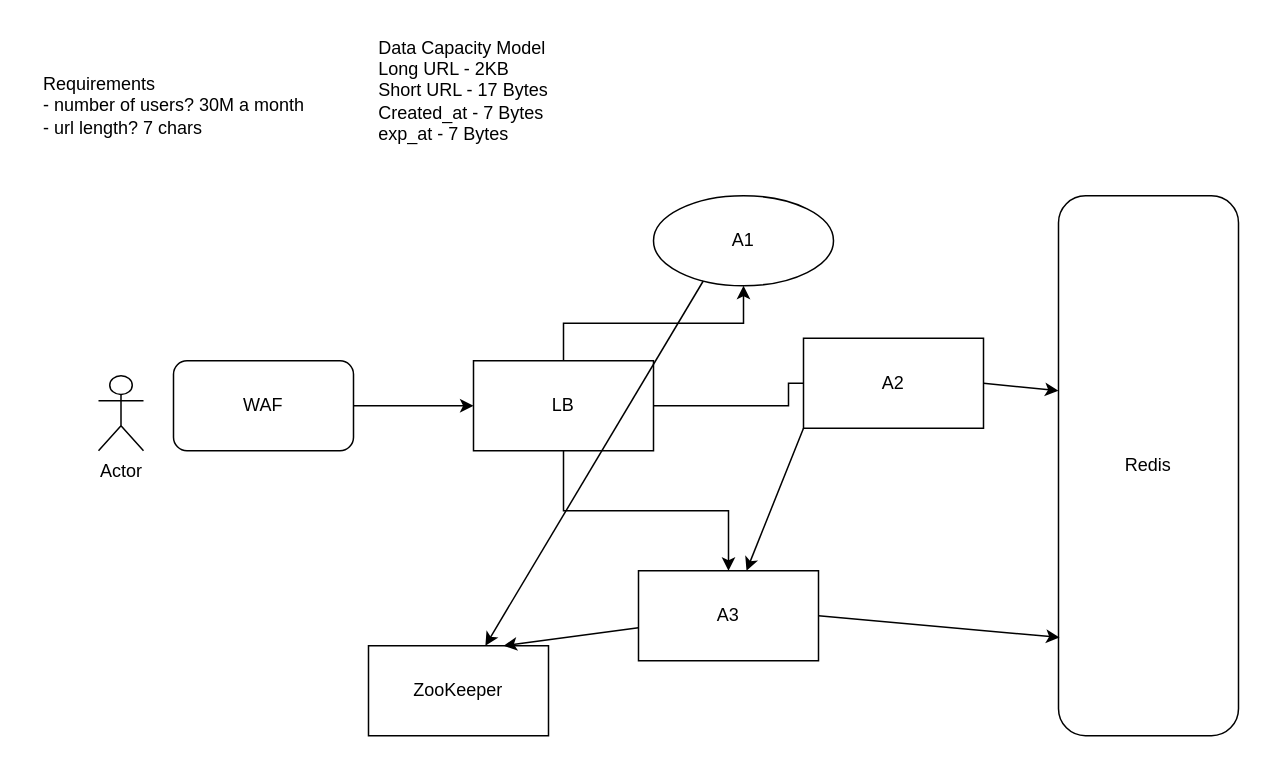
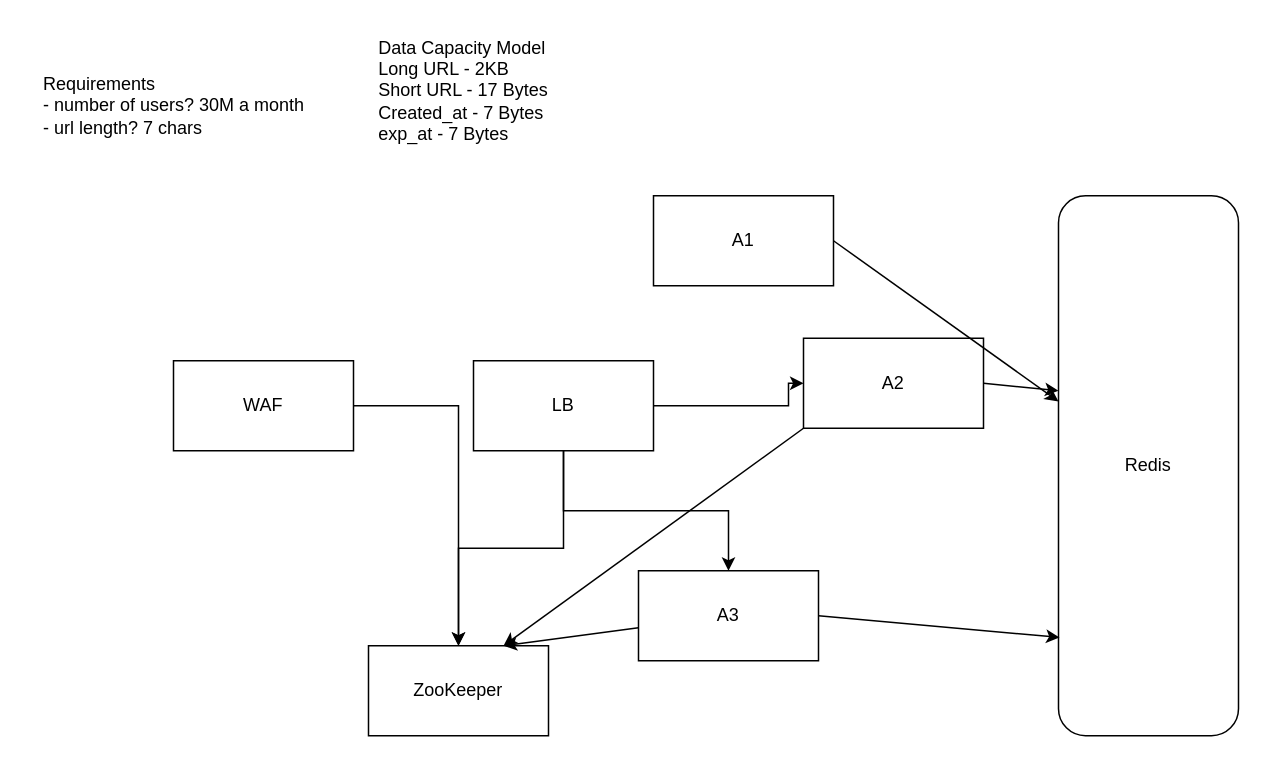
  <mxCell id="0" />
  <mxCell id="1" parent="0" />
  <mxCell id="2" value="&lt;div style=&quot;text-align: left;&quot;&gt;&lt;span style=&quot;background-color: initial;&quot;&gt;Requirements&lt;/span&gt;&lt;/div&gt;&lt;div style=&quot;text-align: left;&quot;&gt;&lt;span style=&quot;background-color: initial;&quot;&gt;- number of users? 30M a month&lt;/span&gt;&lt;/div&gt;&lt;div style=&quot;text-align: left;&quot;&gt;&lt;span style=&quot;background-color: initial;&quot;&gt;- url length? 7 chars&lt;/span&gt;&lt;/div&gt;" style="text;html=1;align=center;verticalAlign=middle;resizable=0;points=[];autosize=1;strokeColor=none;fillColor=none;" vertex="1" parent="1"><mxGeometry x="20" y="45" width="190" height="50" as="geometry" /></mxCell>
  <mxCell id="3" value="Data Capacity Model&lt;br&gt;Long URL - 2KB&lt;br&gt;Short URL - 17 Bytes&lt;br&gt;Created_at - 7 Bytes&lt;br&gt;exp_at - 7 Bytes" style="text;html=1;align=left;verticalAlign=middle;resizable=0;points=[];autosize=1;strokeColor=none;fillColor=none;" vertex="1" parent="1"><mxGeometry x="250" y="20" width="130" height="80" as="geometry" /></mxCell>
- <mxCell id="4" value="Actor" style="shape=umlActor;verticalLabelPosition=bottom;verticalAlign=top;html=1;outlineConnect=0;" vertex="1" parent="1"><mxGeometry x="65" y="250" width="30" height="50" as="geometry" /></mxCell>
- <mxCell id="5" value="" style="edgeStyle=orthogonalEdgeStyle;rounded=0;orthogonalLoop=1;jettySize=auto;html=1;" edge="1" parent="1" source="6" target="10"><mxGeometry relative="1" as="geometry" /></mxCell>
- <mxCell id="6" value="WAF" style="whiteSpace=wrap;html=1;rounded=1;" vertex="1" parent="1"><mxGeometry x="115" y="240" width="120" height="60" as="geometry" /></mxCell>
- <mxCell id="7" value="" style="edgeStyle=orthogonalEdgeStyle;rounded=0;orthogonalLoop=1;jettySize=auto;html=1;endArrow=none;" edge="1" parent="1" source="10" target="11"><mxGeometry relative="1" as="geometry"><Array as="points"><mxPoint x="525" y="270" /></Array></mxGeometry></mxCell>
- <mxCell id="8" value="" style="edgeStyle=orthogonalEdgeStyle;rounded=0;orthogonalLoop=1;jettySize=auto;html=1;" edge="1" parent="1" source="10" target="12"><mxGeometry relative="1" as="geometry" /></mxCell>
+ <mxCell id="5" value="" style="edgeStyle=orthogonalEdgeStyle;rounded=0;orthogonalLoop=1;jettySize=auto;html=1;" edge="1" parent="1" source="6" target="14"><mxGeometry relative="1" as="geometry" /></mxCell>
+ <mxCell id="6" value="WAF" style="whiteSpace=wrap;html=1;" vertex="1" parent="1"><mxGeometry x="115" y="240" width="120" height="60" as="geometry" /></mxCell>
+ <mxCell id="7" value="" style="edgeStyle=orthogonalEdgeStyle;rounded=0;orthogonalLoop=1;jettySize=auto;html=1;" edge="1" parent="1" source="10" target="11"><mxGeometry relative="1" as="geometry"><Array as="points"><mxPoint x="525" y="270" /></Array></mxGeometry></mxCell>
+ <mxCell id="8" value="" style="edgeStyle=orthogonalEdgeStyle;rounded=0;orthogonalLoop=1;jettySize=auto;html=1;" edge="1" parent="1" source="10" target="14"><mxGeometry relative="1" as="geometry" /></mxCell>
  <mxCell id="9" value="" style="edgeStyle=orthogonalEdgeStyle;rounded=0;orthogonalLoop=1;jettySize=auto;html=1;" edge="1" parent="1" source="10" target="13"><mxGeometry relative="1" as="geometry" /></mxCell>
  <mxCell id="10" value="LB" style="whiteSpace=wrap;html=1;" vertex="1" parent="1"><mxGeometry x="315" y="240" width="120" height="60" as="geometry" /></mxCell>
  <mxCell id="11" value="A2" style="whiteSpace=wrap;html=1;" vertex="1" parent="1"><mxGeometry x="535" y="225" width="120" height="60" as="geometry" /></mxCell>
- <mxCell id="12" value="A1" style="ellipse;whiteSpace=wrap;html=1;" vertex="1" parent="1"><mxGeometry x="435" y="130" width="120" height="60" as="geometry" /></mxCell>
+ <mxCell id="12" value="A1" style="whiteSpace=wrap;html=1;" vertex="1" parent="1"><mxGeometry x="435" y="130" width="120" height="60" as="geometry" /></mxCell>
  <mxCell id="13" value="A3" style="whiteSpace=wrap;html=1;" vertex="1" parent="1"><mxGeometry x="425" y="380" width="120" height="60" as="geometry" /></mxCell>
  <mxCell id="14" value="ZooKeeper" style="whiteSpace=wrap;html=1;" vertex="1" parent="1"><mxGeometry x="245" y="430" width="120" height="60" as="geometry" /></mxCell>
- <mxCell id="15" value="" style="endArrow=classic;html=1;rounded=0;exitX=0.25;exitY=1;exitDx=0;exitDy=0;" edge="1" parent="1" source="12" target="14"><mxGeometry width="50" height="50" relative="1" as="geometry"><mxPoint x="315" y="400" as="sourcePoint" /><mxPoint x="365" y="350" as="targetPoint" /></mxGeometry></mxCell>
- <mxCell id="16" value="" style="endArrow=classic;html=1;rounded=0;exitX=0;exitY=1;exitDx=0;exitDy=0;" edge="1" parent="1" source="11" target="13"><mxGeometry width="50" height="50" relative="1" as="geometry"><mxPoint x="455" y="250" as="sourcePoint" /><mxPoint x="345" y="200" as="targetPoint" /></mxGeometry></mxCell>
+ <mxCell id="16" value="" style="endArrow=classic;html=1;rounded=0;entryX=0.75;entryY=0;entryDx=0;entryDy=0;exitX=0;exitY=1;exitDx=0;exitDy=0;" edge="1" parent="1" source="11" target="14"><mxGeometry width="50" height="50" relative="1" as="geometry"><mxPoint x="455" y="250" as="sourcePoint" /><mxPoint x="345" y="200" as="targetPoint" /></mxGeometry></mxCell>
  <mxCell id="17" value="" style="endArrow=classic;html=1;rounded=0;" edge="1" parent="1" source="13"><mxGeometry width="50" height="50" relative="1" as="geometry"><mxPoint x="295" y="250" as="sourcePoint" /><mxPoint x="335" y="430" as="targetPoint" /></mxGeometry></mxCell>
  <mxCell id="18" value="Redis" style="rounded=1;whiteSpace=wrap;html=1;" vertex="1" parent="1"><mxGeometry x="705" y="130" width="120" height="360" as="geometry" /></mxCell>
  <mxCell id="19" value="" style="endArrow=classic;html=1;rounded=0;entryX=0.006;entryY=0.818;entryDx=0;entryDy=0;entryPerimeter=0;" edge="1" parent="1" target="18"><mxGeometry width="50" height="50" relative="1" as="geometry"><mxPoint x="545" y="410" as="sourcePoint" /><mxPoint x="665" y="390" as="targetPoint" /></mxGeometry></mxCell>
  <mxCell id="20" value="" style="endArrow=classic;html=1;rounded=0;exitX=1;exitY=0.5;exitDx=0;exitDy=0;" edge="1" parent="1" source="11"><mxGeometry width="50" height="50" relative="1" as="geometry"><mxPoint x="645" y="270" as="sourcePoint" /><mxPoint x="705" y="260" as="targetPoint" /></mxGeometry></mxCell>
+ <mxCell id="21" value="" style="endArrow=classic;html=1;rounded=0;exitX=1;exitY=0.5;exitDx=0;exitDy=0;" edge="1" parent="1" source="12" target="18"><mxGeometry width="50" height="50" relative="1" as="geometry"><mxPoint x="595" y="180" as="sourcePoint" /><mxPoint x="645" y="130" as="targetPoint" /></mxGeometry></mxCell>
